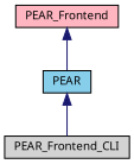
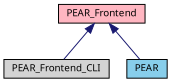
  digraph {
    fontname="Noto Sans"
    node [color=black fontname="Noto Sans" fontsize=10 shape=record style=filled]
    edge [color=midnightblue dir=back fontname="Noto Sans" fontsize=10 labelfontname=Helvetica labelfontsize=10 style=solid]
    n1 [fillcolor=lightpink fontcolor=black height=0.2 label=PEAR_Frontend width=0.4]
    n2 [fillcolor=lightgrey height=0.2 label=PEAR_Frontend_CLI width=0.4]
    n3 [fillcolor=skyblue height=0.2 label=PEAR width=0.4]
-   n3 -> n2
+   n1 -> n2
    n1 -> n3
  }
